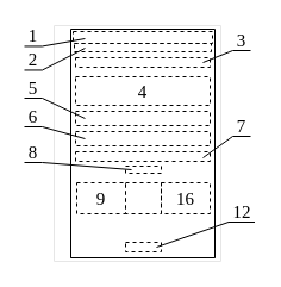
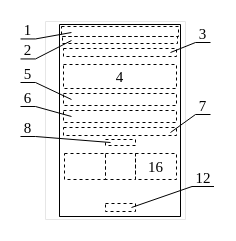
  <mxCell id="0" />
  <mxCell id="1" parent="0" />
  <mxCell id="2" value="" style="rounded=0;whiteSpace=wrap;html=1;fillColor=none;dashed=1;fontFamily=Verdana;fontSize=15;" parent="1" vertex="1"><mxGeometry x="61" y="26" width="117" height="10" as="geometry" /></mxCell>
  <mxCell id="3" value="" style="endArrow=none;html=1;strokeColor=#E6E6E6;fontSize=15;" parent="1" edge="1"><mxGeometry width="50" height="50" relative="1" as="geometry"><mxPoint x="45" y="219" as="sourcePoint" /><mxPoint x="45" y="21" as="targetPoint" /></mxGeometry></mxCell>
  <mxCell id="4" value="" style="endArrow=none;html=1;strokeColor=#E6E6E6;fontSize=15;" parent="1" edge="1"><mxGeometry width="50" height="50" relative="1" as="geometry"><mxPoint x="185" y="219" as="sourcePoint" /><mxPoint x="185" y="21" as="targetPoint" /></mxGeometry></mxCell>
  <mxCell id="5" value="" style="endArrow=none;html=1;strokeColor=#E6E6E6;fontSize=15;" parent="1" edge="1"><mxGeometry width="50" height="50" relative="1" as="geometry"><mxPoint x="185" y="21" as="sourcePoint" /><mxPoint x="45" y="21" as="targetPoint" /></mxGeometry></mxCell>
  <mxCell id="6" value="" style="endArrow=none;html=1;strokeColor=#E6E6E6;fontSize=15;" parent="1" edge="1"><mxGeometry width="50" height="50" relative="1" as="geometry"><mxPoint x="185" y="219" as="sourcePoint" /><mxPoint x="45" y="219" as="targetPoint" /></mxGeometry></mxCell>
  <mxCell id="7" value="" style="endArrow=none;html=1;fontSize=15;" parent="1" edge="1"><mxGeometry width="50" height="50" relative="1" as="geometry"><mxPoint x="59" y="216.223" as="sourcePoint" /><mxPoint x="59" y="24" as="targetPoint" /></mxGeometry></mxCell>
  <mxCell id="8" value="" style="endArrow=none;html=1;fontSize=15;" parent="1" edge="1"><mxGeometry width="50" height="50" relative="1" as="geometry"><mxPoint x="180" y="216.223" as="sourcePoint" /><mxPoint x="180" y="24" as="targetPoint" /></mxGeometry></mxCell>
  <mxCell id="9" value="" style="endArrow=none;html=1;fontSize=15;" parent="1" edge="1"><mxGeometry width="50" height="50" relative="1" as="geometry"><mxPoint x="180" y="24" as="sourcePoint" /><mxPoint x="59" y="24" as="targetPoint" /></mxGeometry></mxCell>
  <mxCell id="10" value="" style="endArrow=none;html=1;fontSize=15;" parent="1" edge="1"><mxGeometry width="50" height="50" relative="1" as="geometry"><mxPoint x="180" y="216" as="sourcePoint" /><mxPoint x="59" y="216" as="targetPoint" /></mxGeometry></mxCell>
  <mxCell id="11" value="" style="rounded=0;whiteSpace=wrap;html=1;fillColor=none;dashed=1;fontSize=15;" parent="1" vertex="1"><mxGeometry x="62" y="36" width="115" height="7" as="geometry" /></mxCell>
  <mxCell id="12" value="" style="rounded=0;whiteSpace=wrap;html=1;fillColor=none;dashed=1;fontSize=15;" parent="1" vertex="1"><mxGeometry x="63" y="48" width="113" height="8" as="geometry" /></mxCell>
  <mxCell id="13" value="" style="rounded=0;whiteSpace=wrap;html=1;fillColor=none;dashed=1;fontSize=15;" parent="1" vertex="1"><mxGeometry x="63" y="64" width="113" height="24" as="geometry" /></mxCell>
  <mxCell id="14" value="" style="rounded=0;whiteSpace=wrap;html=1;fillColor=none;dashed=1;fontSize=15;" parent="1" vertex="1"><mxGeometry x="63" y="93" width="113" height="12" as="geometry" /></mxCell>
  <mxCell id="15" value="" style="rounded=0;whiteSpace=wrap;html=1;fillColor=none;dashed=1;fontSize=15;" parent="1" vertex="1"><mxGeometry x="63" y="110" width="113" height="12" as="geometry" /></mxCell>
  <mxCell id="16" value="" style="rounded=0;whiteSpace=wrap;html=1;fillColor=none;dashed=1;fontSize=15;" parent="1" vertex="1"><mxGeometry x="63" y="127" width="113" height="8" as="geometry" /></mxCell>
  <mxCell id="17" value="" style="rounded=0;whiteSpace=wrap;html=1;fillColor=none;dashed=1;fontSize=15;" parent="1" vertex="1"><mxGeometry x="105" y="139" width="30" height="6" as="geometry" /></mxCell>
  <mxCell id="18" value="" style="rounded=0;whiteSpace=wrap;html=1;fillColor=none;dashed=1;fontSize=15;" parent="1" vertex="1"><mxGeometry x="105" y="153" width="30" height="26" as="geometry" /></mxCell>
  <mxCell id="19" value="" style="rounded=0;whiteSpace=wrap;html=1;fillColor=none;dashed=1;fontSize=15;" parent="1" vertex="1"><mxGeometry x="64" y="153" width="41" height="26" as="geometry" /></mxCell>
  <mxCell id="20" value="" style="rounded=0;whiteSpace=wrap;html=1;fillColor=none;dashed=1;fontSize=15;" parent="1" vertex="1"><mxGeometry x="135" y="153" width="41" height="26" as="geometry" /></mxCell>
  <mxCell id="21" value="" style="rounded=0;whiteSpace=wrap;html=1;fillColor=none;dashed=1;fontSize=15;" parent="1" vertex="1"><mxGeometry x="105" y="203" width="30" height="8" as="geometry" /></mxCell>
  <mxCell id="22" value="1" style="text;html=1;strokeColor=none;fillColor=none;align=center;verticalAlign=middle;whiteSpace=wrap;rounded=0;fontFamily=Verdana;fontSize=15;" parent="1" vertex="1"><mxGeometry x="20" y="20.44" width="15" height="18" as="geometry" /></mxCell>
  <mxCell id="23" value="" style="endArrow=none;html=1;fontFamily=Verdana;fontSize=15;entryX=0;entryY=1;entryDx=0;entryDy=0;exitX=1;exitY=1;exitDx=0;exitDy=0;" parent="1" source="22" target="22" edge="1"><mxGeometry width="50" height="50" relative="1" as="geometry"><mxPoint x="-12" y="138.44" as="sourcePoint" /><mxPoint x="38" y="88.44" as="targetPoint" /></mxGeometry></mxCell>
  <mxCell id="24" value="" style="endArrow=none;html=1;fontFamily=Verdana;fontSize=15;entryX=1;entryY=1;entryDx=0;entryDy=0;exitX=0.085;exitY=0.6;exitDx=0;exitDy=0;exitPerimeter=0;" parent="1" source="2" target="22" edge="1"><mxGeometry width="50" height="50" relative="1" as="geometry"><mxPoint x="36" y="47" as="sourcePoint" /><mxPoint x="33" y="66" as="targetPoint" /></mxGeometry></mxCell>
  <mxCell id="25" value="2" style="text;html=1;strokeColor=none;fillColor=none;align=center;verticalAlign=middle;whiteSpace=wrap;rounded=0;fontFamily=Verdana;fontSize=15;" parent="1" vertex="1"><mxGeometry x="20" y="40.44" width="15" height="18" as="geometry" /></mxCell>
  <mxCell id="26" value="" style="endArrow=none;html=1;fontFamily=Verdana;fontSize=15;entryX=0;entryY=1;entryDx=0;entryDy=0;exitX=1;exitY=1;exitDx=0;exitDy=0;" parent="1" source="25" target="25" edge="1"><mxGeometry width="50" height="50" relative="1" as="geometry"><mxPoint x="-12" y="158.44" as="sourcePoint" /><mxPoint x="38" y="108.44" as="targetPoint" /></mxGeometry></mxCell>
  <mxCell id="27" value="" style="endArrow=none;html=1;fontFamily=Verdana;fontSize=15;entryX=1;entryY=1;entryDx=0;entryDy=0;exitX=0.078;exitY=0.571;exitDx=0;exitDy=0;exitPerimeter=0;" parent="1" source="11" target="25" edge="1"><mxGeometry width="50" height="50" relative="1" as="geometry"><mxPoint x="70.945" y="52" as="sourcePoint" /><mxPoint x="33" y="86" as="targetPoint" /></mxGeometry></mxCell>
  <mxCell id="28" value="3" style="text;html=1;strokeColor=none;fillColor=none;align=center;verticalAlign=middle;whiteSpace=wrap;rounded=0;fontFamily=Verdana;fontSize=15;" parent="1" vertex="1"><mxGeometry x="195" y="24" width="15" height="18" as="geometry" /></mxCell>
  <mxCell id="29" value="" style="endArrow=none;html=1;fontFamily=Verdana;fontSize=15;entryX=0;entryY=1;entryDx=0;entryDy=0;exitX=1;exitY=1;exitDx=0;exitDy=0;" parent="1" source="28" target="28" edge="1"><mxGeometry width="50" height="50" relative="1" as="geometry"><mxPoint x="164" y="160" as="sourcePoint" /><mxPoint x="214" y="110" as="targetPoint" /></mxGeometry></mxCell>
  <mxCell id="30" value="" style="endArrow=none;html=1;fontFamily=Verdana;fontSize=15;entryX=0;entryY=1;entryDx=0;entryDy=0;exitX=0.947;exitY=0.5;exitDx=0;exitDy=0;exitPerimeter=0;" parent="1" source="12" target="28" edge="1"><mxGeometry width="50" height="50" relative="1" as="geometry"><mxPoint x="246.945" y="54" as="sourcePoint" /><mxPoint x="209" y="88" as="targetPoint" /></mxGeometry></mxCell>
  <mxCell id="31" value="4" style="text;html=1;strokeColor=none;fillColor=none;align=center;verticalAlign=middle;whiteSpace=wrap;rounded=0;fontFamily=Verdana;fontSize=15;" parent="1" vertex="1"><mxGeometry x="64" y="65" width="111" height="22" as="geometry" /></mxCell>
  <mxCell id="32" value="5" style="text;html=1;strokeColor=none;fillColor=none;align=center;verticalAlign=middle;whiteSpace=wrap;rounded=0;fontFamily=Verdana;fontSize=15;" parent="1" vertex="1"><mxGeometry x="20" y="64" width="15" height="18" as="geometry" /></mxCell>
  <mxCell id="33" value="" style="endArrow=none;html=1;fontFamily=Verdana;fontSize=15;entryX=0;entryY=1;entryDx=0;entryDy=0;exitX=1;exitY=1;exitDx=0;exitDy=0;" parent="1" source="32" target="32" edge="1"><mxGeometry width="50" height="50" relative="1" as="geometry"><mxPoint x="-12" y="217" as="sourcePoint" /><mxPoint x="38" y="167" as="targetPoint" /></mxGeometry></mxCell>
  <mxCell id="34" value="" style="endArrow=none;html=1;fontFamily=Verdana;fontSize=15;entryX=1;entryY=1;entryDx=0;entryDy=0;exitX=0.078;exitY=0.571;exitDx=0;exitDy=0;exitPerimeter=0;" parent="1" target="32" edge="1"><mxGeometry width="50" height="50" relative="1" as="geometry"><mxPoint x="70.97" y="98.997" as="sourcePoint" /><mxPoint x="33" y="145" as="targetPoint" /></mxGeometry></mxCell>
  <mxCell id="35" value="6" style="text;html=1;strokeColor=none;fillColor=none;align=center;verticalAlign=middle;whiteSpace=wrap;rounded=0;fontFamily=Verdana;fontSize=15;" parent="1" vertex="1"><mxGeometry x="20" y="88" width="15" height="18" as="geometry" /></mxCell>
  <mxCell id="36" value="" style="endArrow=none;html=1;fontFamily=Verdana;fontSize=15;entryX=0;entryY=1;entryDx=0;entryDy=0;exitX=1;exitY=1;exitDx=0;exitDy=0;" parent="1" source="35" target="35" edge="1"><mxGeometry width="50" height="50" relative="1" as="geometry"><mxPoint x="-12" y="234" as="sourcePoint" /><mxPoint x="38" y="184" as="targetPoint" /></mxGeometry></mxCell>
  <mxCell id="37" value="" style="endArrow=none;html=1;fontFamily=Verdana;fontSize=15;entryX=1;entryY=1;entryDx=0;entryDy=0;exitX=0.078;exitY=0.571;exitDx=0;exitDy=0;exitPerimeter=0;" parent="1" target="35" edge="1"><mxGeometry width="50" height="50" relative="1" as="geometry"><mxPoint x="70.97" y="115.997" as="sourcePoint" /><mxPoint x="33" y="162" as="targetPoint" /></mxGeometry></mxCell>
  <mxCell id="38" value="7" style="text;html=1;strokeColor=none;fillColor=none;align=center;verticalAlign=middle;whiteSpace=wrap;rounded=0;fontFamily=Verdana;fontSize=15;" parent="1" vertex="1"><mxGeometry x="195" y="96" width="15" height="18" as="geometry" /></mxCell>
  <mxCell id="39" value="" style="endArrow=none;html=1;fontFamily=Verdana;fontSize=15;entryX=0;entryY=1;entryDx=0;entryDy=0;exitX=1;exitY=1;exitDx=0;exitDy=0;" parent="1" source="38" target="38" edge="1"><mxGeometry width="50" height="50" relative="1" as="geometry"><mxPoint x="164" y="221" as="sourcePoint" /><mxPoint x="214" y="171" as="targetPoint" /></mxGeometry></mxCell>
  <mxCell id="40" value="" style="endArrow=none;html=1;fontFamily=Verdana;fontSize=15;entryX=0;entryY=1;entryDx=0;entryDy=0;exitX=0.947;exitY=0.625;exitDx=0;exitDy=0;exitPerimeter=0;" parent="1" source="16" target="38" edge="1"><mxGeometry width="50" height="50" relative="1" as="geometry"><mxPoint x="246.97" y="102.997" as="sourcePoint" /><mxPoint x="209" y="149" as="targetPoint" /></mxGeometry></mxCell>
  <mxCell id="41" value="8" style="text;html=1;strokeColor=none;fillColor=none;align=center;verticalAlign=middle;whiteSpace=wrap;rounded=0;fontFamily=Verdana;fontSize=15;" parent="1" vertex="1"><mxGeometry x="20" y="118" width="15" height="18" as="geometry" /></mxCell>
  <mxCell id="42" value="" style="endArrow=none;html=1;fontFamily=Verdana;fontSize=15;entryX=0;entryY=1;entryDx=0;entryDy=0;exitX=1;exitY=1;exitDx=0;exitDy=0;" parent="1" source="41" target="41" edge="1"><mxGeometry width="50" height="50" relative="1" as="geometry"><mxPoint x="-12" y="252" as="sourcePoint" /><mxPoint x="38" y="202" as="targetPoint" /></mxGeometry></mxCell>
  <mxCell id="43" value="" style="endArrow=none;html=1;fontFamily=Verdana;fontSize=15;entryX=1;entryY=1;entryDx=0;entryDy=0;exitX=0.167;exitY=0.5;exitDx=0;exitDy=0;exitPerimeter=0;" parent="1" source="17" target="41" edge="1"><mxGeometry width="50" height="50" relative="1" as="geometry"><mxPoint x="70.97" y="133.997" as="sourcePoint" /><mxPoint x="33" y="180" as="targetPoint" /></mxGeometry></mxCell>
- <mxCell id="44" value="9" style="text;html=1;strokeColor=none;fillColor=none;align=center;verticalAlign=middle;whiteSpace=wrap;rounded=0;fontFamily=Verdana;fontSize=15;" parent="1" vertex="1"><mxGeometry x="65" y="154" width="39" height="24" as="geometry" /></mxCell>
  <mxCell id="45" value="16" style="text;html=1;strokeColor=none;fillColor=none;align=center;verticalAlign=middle;whiteSpace=wrap;rounded=0;fontFamily=Verdana;fontSize=15;" parent="1" vertex="1"><mxGeometry x="136" y="154" width="39" height="24" as="geometry" /></mxCell>
  <mxCell id="46" value="12" style="text;html=1;strokeColor=none;fillColor=none;align=center;verticalAlign=middle;whiteSpace=wrap;rounded=0;fontFamily=Verdana;fontSize=15;" parent="1" vertex="1"><mxGeometry x="191.5" y="168" width="22" height="18" as="geometry" /></mxCell>
  <mxCell id="47" value="" style="endArrow=none;html=1;fontFamily=Verdana;fontSize=15;entryX=0;entryY=1;entryDx=0;entryDy=0;exitX=1;exitY=1;exitDx=0;exitDy=0;" parent="1" source="46" target="46" edge="1"><mxGeometry width="50" height="50" relative="1" as="geometry"><mxPoint x="189" y="292" as="sourcePoint" /><mxPoint x="239" y="242" as="targetPoint" /></mxGeometry></mxCell>
  <mxCell id="48" value="" style="endArrow=none;html=1;fontFamily=Verdana;fontSize=15;entryX=0;entryY=1;entryDx=0;entryDy=0;exitX=0.867;exitY=0.5;exitDx=0;exitDy=0;exitPerimeter=0;" parent="1" source="21" target="46" edge="1"><mxGeometry width="50" height="50" relative="1" as="geometry"><mxPoint x="271.97" y="173.997" as="sourcePoint" /><mxPoint x="234" as="targetPoint" y="220" /></mxGeometry></mxCell>
